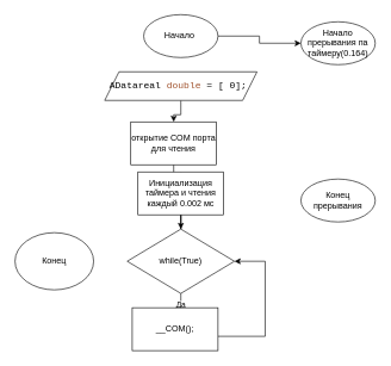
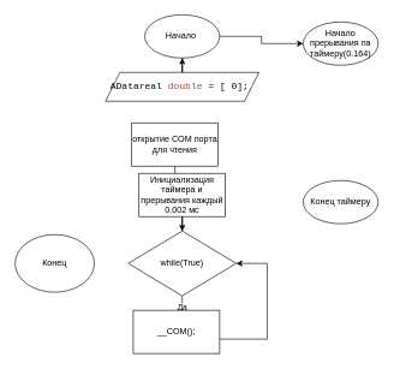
  <mxCell id="0" />
  <mxCell id="1" parent="0" />
  <mxCell id="2" value="Начало прерывания па таймеру(0.164)" style="ellipse;whiteSpace=wrap;html=1;" vertex="1" parent="1"><mxGeometry x="420" y="30" width="104" height="60" as="geometry" /></mxCell>
- <mxCell id="3" value="Конец прерывания" style="ellipse;whiteSpace=wrap;html=1;" vertex="1" parent="1"><mxGeometry x="420" y="250" width="104" height="60" as="geometry" /></mxCell>
+ <mxCell id="3" value="Конец таймеру" style="ellipse;whiteSpace=wrap;html=1;" vertex="1" parent="1"><mxGeometry x="420" y="250" width="104" height="60" as="geometry" /></mxCell>
  <mxCell id="4" value="" style="edgeStyle=orthogonalEdgeStyle;rounded=0;orthogonalLoop=1;jettySize=auto;html=1;" edge="1" parent="1" source="5" target="2"><mxGeometry relative="1" as="geometry" /></mxCell>
  <mxCell id="5" value="Начало&amp;nbsp;" style="ellipse;whiteSpace=wrap;html=1;" vertex="1" parent="1"><mxGeometry x="200" y="20" width="104" height="60" as="geometry" /></mxCell>
- <mxCell id="6" value="" style="edgeStyle=orthogonalEdgeStyle;rounded=0;orthogonalLoop=1;jettySize=auto;html=1;" edge="1" parent="1" source="7" target="9"><mxGeometry relative="1" as="geometry" /></mxCell>
+ <mxCell id="6" value="" style="edgeStyle=orthogonalEdgeStyle;rounded=0;orthogonalLoop=1;jettySize=auto;html=1;" edge="1" parent="1" source="7" target="5"><mxGeometry relative="1" as="geometry" /></mxCell>
  <mxCell id="7" value="&lt;div style=&quot;padding: 30px; font-size: medium; text-align: start;&quot; class=&quot;rtcContent&quot;&gt;&lt;div style=&quot;font-size: 10pt; font-family: Menlo, Monaco, Consolas, &amp;quot;Courier New&amp;quot;, monospace;&quot; class=&quot;lineNode&quot;&gt;&lt;div style=&quot;padding: 30px; font-size: medium;&quot; class=&quot;rtcContent&quot;&gt;&lt;div style=&quot;font-size: 10pt;&quot; class=&quot;lineNode&quot;&gt;&lt;span style=&quot;white-space: pre;&quot;&gt;ADatareal &lt;span style=&quot;color: rgb(160, 82, 45);&quot;&gt;double &lt;/span&gt;= [ 0]; &lt;/span&gt;&lt;/div&gt;&lt;/div&gt;&lt;/div&gt;&lt;/div&gt;" style="shape=parallelogram;perimeter=parallelogramPerimeter;whiteSpace=wrap;html=1;fixedSize=1;" vertex="1" parent="1"><mxGeometry x="145.5" y="100" width="213" height="40" as="geometry" /></mxCell>
  <mxCell id="8" value="" style="edgeStyle=orthogonalEdgeStyle;rounded=0;orthogonalLoop=1;jettySize=auto;html=1;" edge="1" parent="1" source="9" target="11"><mxGeometry relative="1" as="geometry" /></mxCell>
  <mxCell id="9" value="открытие COM порта для чтения" style="whiteSpace=wrap;html=1;" vertex="1" parent="1"><mxGeometry x="182" y="170" width="120" height="60" as="geometry" /></mxCell>
  <mxCell id="10" value="" style="edgeStyle=orthogonalEdgeStyle;rounded=0;orthogonalLoop=1;jettySize=auto;html=1;" edge="1" parent="1" source="11" target="14"><mxGeometry relative="1" as="geometry" /></mxCell>
- <mxCell id="11" value="Инициализация таймера и чтения каждый 0.002 мс" style="whiteSpace=wrap;html=1;" vertex="1" parent="1"><mxGeometry x="192" y="240" width="120" height="60" as="geometry" /></mxCell>
+ <mxCell id="11" value="Инициализация таймера и прерывания каждый 0.002 мс" style="whiteSpace=wrap;html=1;" vertex="1" parent="1"><mxGeometry x="192" y="240" width="120" height="60" as="geometry" /></mxCell>
  <mxCell id="12" value="" style="edgeStyle=orthogonalEdgeStyle;rounded=0;orthogonalLoop=1;jettySize=auto;html=1;" edge="1" parent="1" source="14" target="16"><mxGeometry relative="1" as="geometry" /></mxCell>
  <mxCell id="13" value="Да" style="edgeLabel;html=1;align=center;verticalAlign=middle;resizable=0;points=[];" vertex="1" connectable="0" parent="12"><mxGeometry x="0.123" y="-1" relative="1" as="geometry"><mxPoint as="offset" /></mxGeometry></mxCell>
  <mxCell id="14" value="while(True)" style="rhombus;whiteSpace=wrap;html=1;" vertex="1" parent="1"><mxGeometry x="177" y="320" width="150" height="90" as="geometry" /></mxCell>
  <mxCell id="15" style="edgeStyle=orthogonalEdgeStyle;rounded=0;orthogonalLoop=1;jettySize=auto;html=1;entryX=1;entryY=0.5;entryDx=0;entryDy=0;" edge="1" parent="1" source="16" target="14"><mxGeometry relative="1" as="geometry"><Array as="points"><mxPoint x="370" y="470" /><mxPoint x="370" y="365" /></Array></mxGeometry></mxCell>
  <mxCell id="16" value="__COM();" style="whiteSpace=wrap;html=1;" vertex="1" parent="1"><mxGeometry x="184" y="430" width="120" height="60" as="geometry" /></mxCell>
  <mxCell id="17" value="Конец" style="ellipse;whiteSpace=wrap;html=1;" vertex="1" parent="1"><mxGeometry x="20" y="325" width="110" height="80" as="geometry" /></mxCell>
